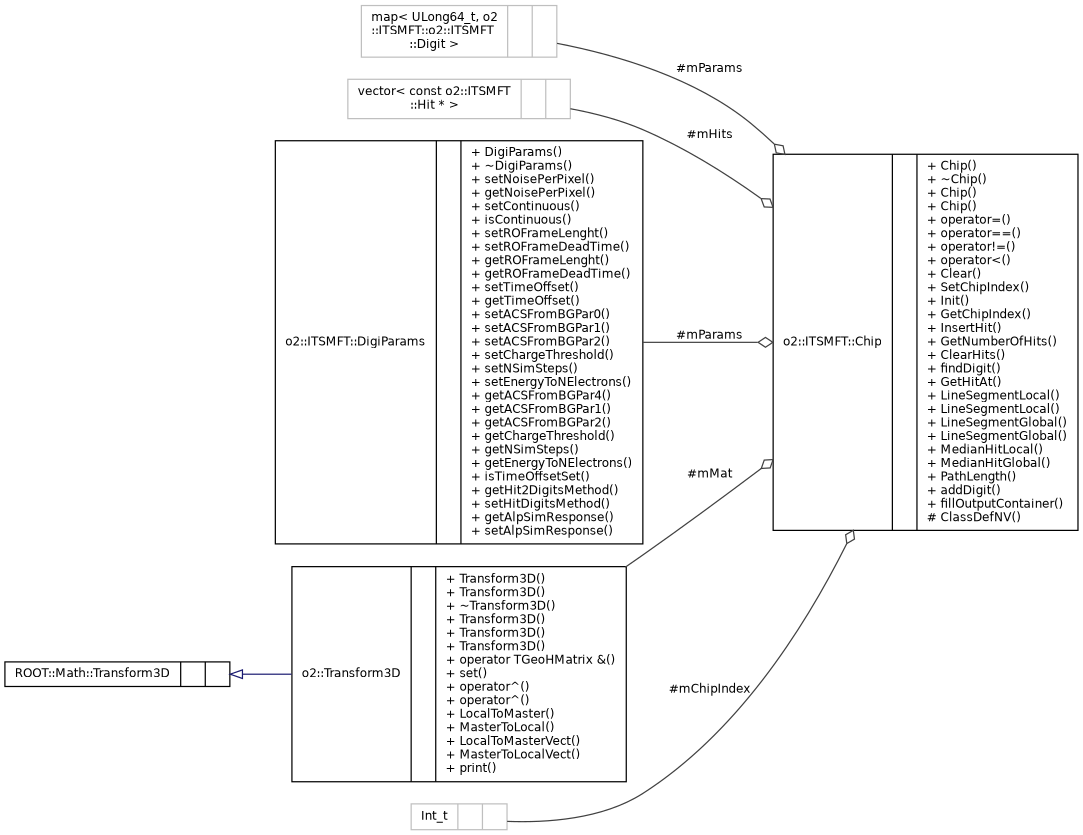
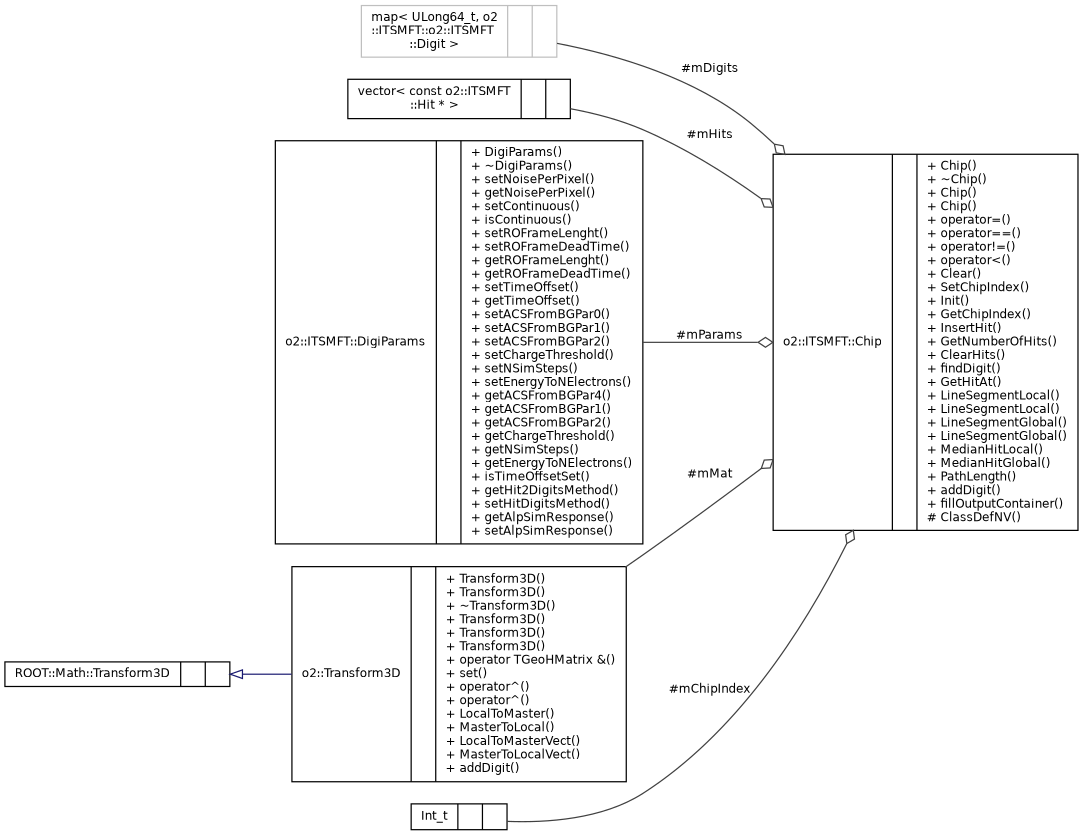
  digraph {
    rankdir=LR
    node [color=black fontname=Helvetica fontsize=10 shape=record]
    edge [arrowhead=odiamond color=grey25 fontname=Helvetica fontsize=10 labelfontname=Helvetica labelfontsize=10 style=solid]
    n1 [height=0.2 label="{o2::ITSMFT::Chip\n||+ Chip()\l+ ~Chip()\l+ Chip()\l+ Chip()\l+ operator=()\l+ operator==()\l+ operator!=()\l+ operator\<()\l+ Clear()\l+ SetChipIndex()\l+ Init()\l+ GetChipIndex()\l+ InsertHit()\l+ GetNumberOfHits()\l+ ClearHits()\l+ findDigit()\l+ GetHitAt()\l+ LineSegmentLocal()\l+ LineSegmentLocal()\l+ LineSegmentGlobal()\l+ LineSegmentGlobal()\l+ MedianHitLocal()\l+ MedianHitGlobal()\l+ PathLength()\l+ addDigit()\l+ fillOutputContainer()\l# ClassDefNV()\l}" width=0.4]
    n2 [color=grey75 height=0.2 label="{map\< ULong64_t, o2\l::ITSMFT::o2::ITSMFT\l::Digit \>\n||}" width=0.4]
-   n3 [color=grey75 height=0.2 label="{vector\< const o2::ITSMFT\l::Hit * \>\n||}" width=0.4]
+   n3 [height=0.2 label="{vector\< const o2::ITSMFT\l::Hit * \>\n||}" width=0.4]
    n4 [height=0.2 label="{o2::ITSMFT::DigiParams\n||+ DigiParams()\l+ ~DigiParams()\l+ setNoisePerPixel()\l+ getNoisePerPixel()\l+ setContinuous()\l+ isContinuous()\l+ setROFrameLenght()\l+ setROFrameDeadTime()\l+ getROFrameLenght()\l+ getROFrameDeadTime()\l+ setTimeOffset()\l+ getTimeOffset()\l+ setACSFromBGPar0()\l+ setACSFromBGPar1()\l+ setACSFromBGPar2()\l+ setChargeThreshold()\l+ setNSimSteps()\l+ setEnergyToNElectrons()\l+ getACSFromBGPar4()\l+ getACSFromBGPar1()\l+ getACSFromBGPar2()\l+ getChargeThreshold()\l+ getNSimSteps()\l+ getEnergyToNElectrons()\l+ isTimeOffsetSet()\l+ getHit2DigitsMethod()\l+ setHitDigitsMethod()\l+ getAlpSimResponse()\l+ setAlpSimResponse()\l}" width=0.4]
-   n5 [height=0.2 label="{o2::Transform3D\n||+ Transform3D()\l+ Transform3D()\l+ ~Transform3D()\l+ Transform3D()\l+ Transform3D()\l+ Transform3D()\l+ operator TGeoHMatrix &()\l+ set()\l+ operator^()\l+ operator^()\l+ LocalToMaster()\l+ MasterToLocal()\l+ LocalToMasterVect()\l+ MasterToLocalVect()\l+ print()\l}" width=0.4]
+   n5 [height=0.2 label="{o2::Transform3D\n||+ Transform3D()\l+ Transform3D()\l+ ~Transform3D()\l+ Transform3D()\l+ Transform3D()\l+ Transform3D()\l+ operator TGeoHMatrix &()\l+ set()\l+ operator^()\l+ operator^()\l+ LocalToMaster()\l+ MasterToLocal()\l+ LocalToMasterVect()\l+ MasterToLocalVect()\l+ addDigit()\l}" width=0.4]
    n6 [height=0.2 label="{ROOT::Math::Transform3D\n||}" width=0.4]
-   n7 [color=grey75 height=0.2 label="{Int_t\n||}" width=0.4]
-   n2 -> n1 [label=" #mParams"]
+   n7 [height=0.2 label="{Int_t\n||}" width=0.4]
+   n2 -> n1 [label=" #mDigits"]
    n3 -> n1 [label=" #mHits"]
    n4 -> n1 [label=" #mParams"]
    n5 -> n1 [label=" #mMat"]
    n6 -> n5 [arrowtail=onormal color=midnightblue dir=back arrowhead=""]
    n7 -> n1 [label=" #mChipIndex"]
  }
